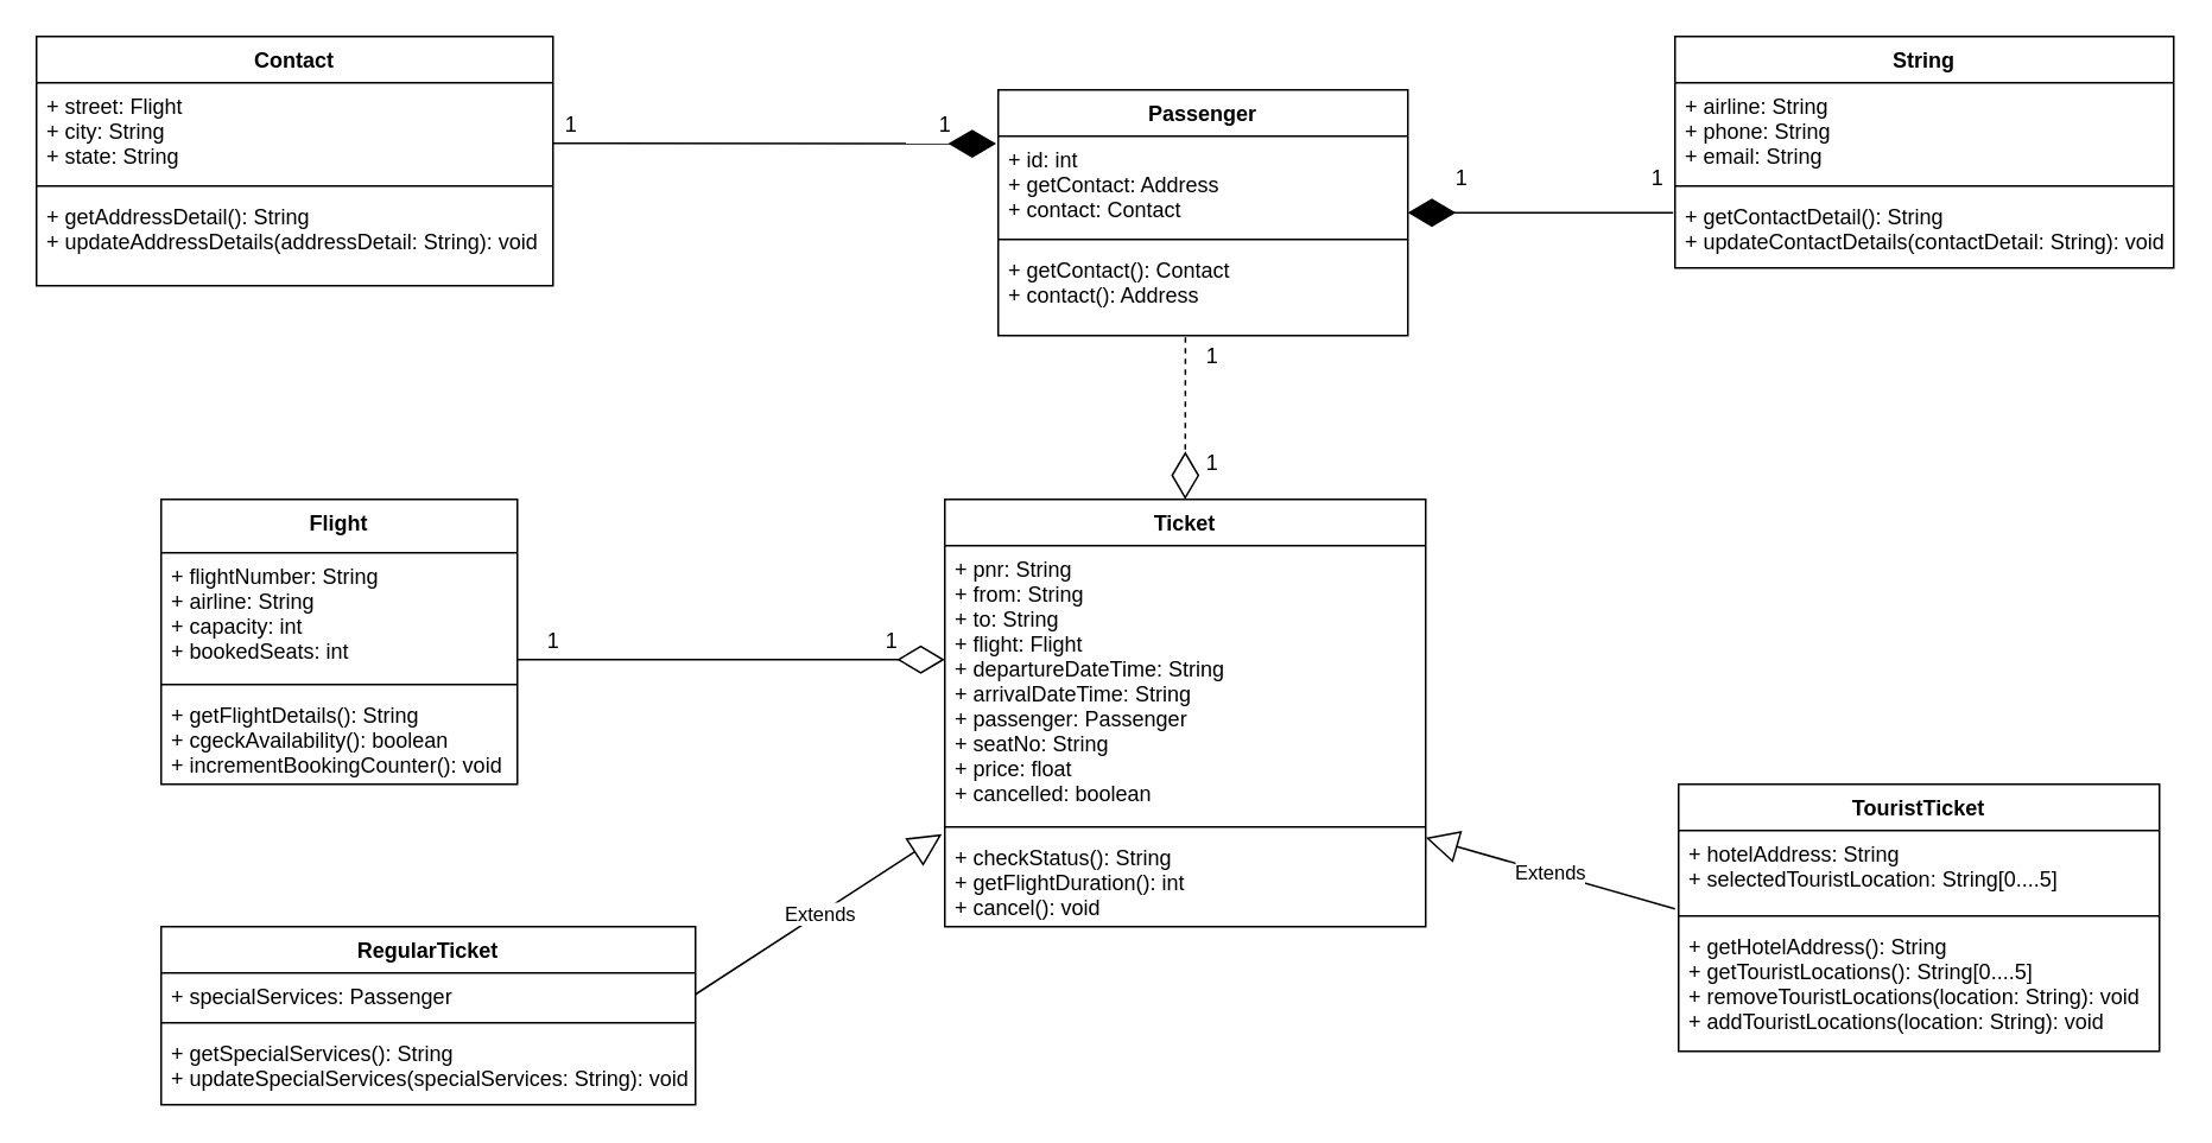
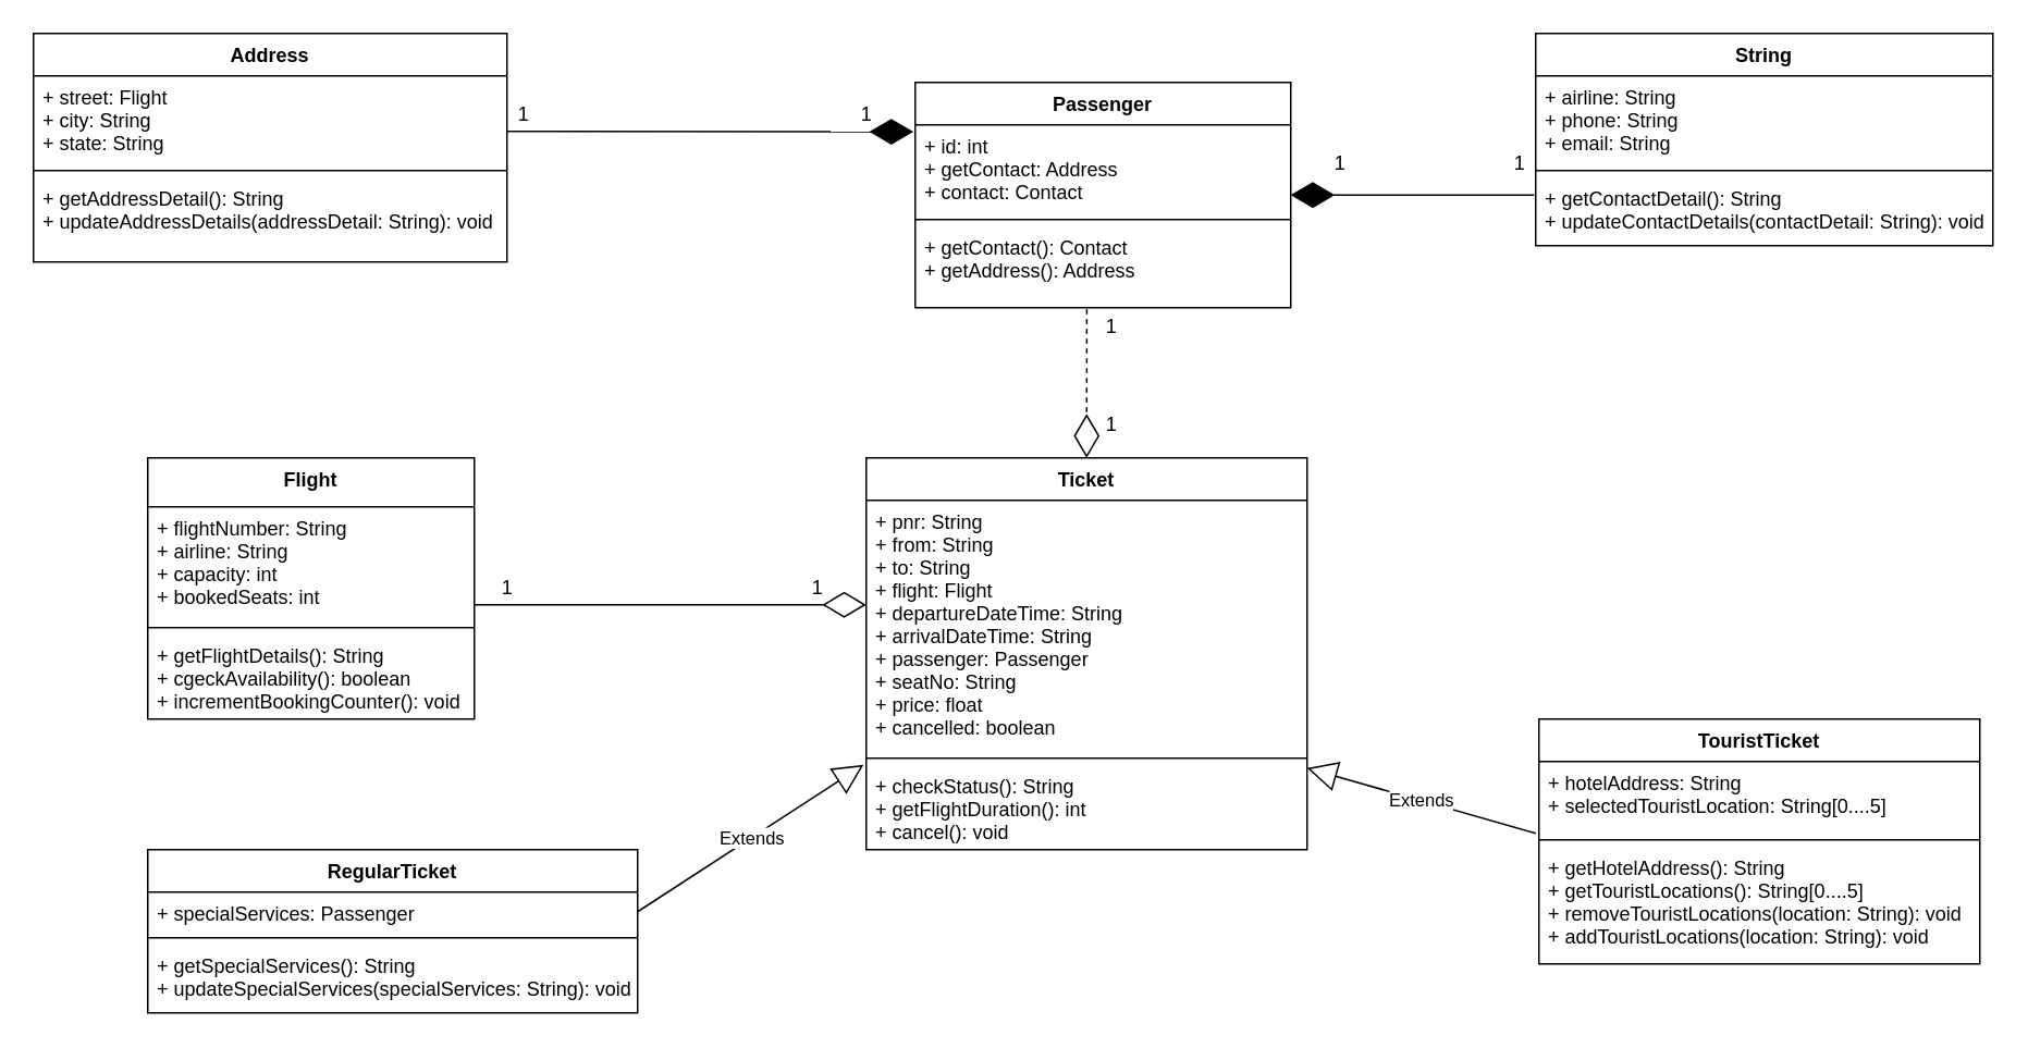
  <mxCell id="0" />
  <mxCell id="1" parent="0" />
- <mxCell id="2" value="Contact" style="swimlane;fontStyle=1;align=center;verticalAlign=top;childLayout=stackLayout;horizontal=1;startSize=26;horizontalStack=0;resizeParent=1;resizeParentMax=0;resizeLast=0;collapsible=1;marginBottom=0;" parent="1" vertex="1"><mxGeometry x="20" y="20" width="290" height="140" as="geometry" /></mxCell>
+ <mxCell id="2" value="Address" style="swimlane;fontStyle=1;align=center;verticalAlign=top;childLayout=stackLayout;horizontal=1;startSize=26;horizontalStack=0;resizeParent=1;resizeParentMax=0;resizeLast=0;collapsible=1;marginBottom=0;" parent="1" vertex="1"><mxGeometry x="20" y="20" width="290" height="140" as="geometry" /></mxCell>
  <mxCell id="3" value="+ street: Flight&#10;+ city: String&#10;+ state: String" style="text;strokeColor=none;fillColor=none;align=left;verticalAlign=top;spacingLeft=4;spacingRight=4;overflow=hidden;rotatable=0;points=[[0,0.5],[1,0.5]];portConstraint=eastwest;" parent="2" vertex="1"><mxGeometry y="26" width="290" height="54" as="geometry" /></mxCell>
  <mxCell id="4" value="" style="line;strokeWidth=1;fillColor=none;align=left;verticalAlign=middle;spacingTop=-1;spacingLeft=3;spacingRight=3;rotatable=0;labelPosition=right;points=[];portConstraint=eastwest;" parent="2" vertex="1"><mxGeometry y="80" width="290" height="8" as="geometry" /></mxCell>
  <mxCell id="5" value="+ getAddressDetail(): String&#10;+ updateAddressDetails(addressDetail: String): void" style="text;strokeColor=none;fillColor=none;align=left;verticalAlign=top;spacingLeft=4;spacingRight=4;overflow=hidden;rotatable=0;points=[[0,0.5],[1,0.5]];portConstraint=eastwest;" parent="2" vertex="1"><mxGeometry y="88" width="290" height="52" as="geometry" /></mxCell>
  <mxCell id="6" value="Passenger" style="swimlane;fontStyle=1;align=center;verticalAlign=top;childLayout=stackLayout;horizontal=1;startSize=26;horizontalStack=0;resizeParent=1;resizeParentMax=0;resizeLast=0;collapsible=1;marginBottom=0;" parent="1" vertex="1"><mxGeometry x="560" y="50" width="230" height="138" as="geometry" /></mxCell>
  <mxCell id="7" value="+ id: int&#10;+ getContact: Address&#10;+ contact: Contact" style="text;strokeColor=none;fillColor=none;align=left;verticalAlign=top;spacingLeft=4;spacingRight=4;overflow=hidden;rotatable=0;points=[[0,0.5],[1,0.5]];portConstraint=eastwest;" parent="6" vertex="1"><mxGeometry y="26" width="230" height="54" as="geometry" /></mxCell>
  <mxCell id="8" value="" style="line;strokeWidth=1;fillColor=none;align=left;verticalAlign=middle;spacingTop=-1;spacingLeft=3;spacingRight=3;rotatable=0;labelPosition=right;points=[];portConstraint=eastwest;" parent="6" vertex="1"><mxGeometry y="80" width="230" height="8" as="geometry" /></mxCell>
- <mxCell id="9" value="+ getContact(): Contact&#10;+ contact(): Address" style="text;strokeColor=none;fillColor=none;align=left;verticalAlign=top;spacingLeft=4;spacingRight=4;overflow=hidden;rotatable=0;points=[[0,0.5],[1,0.5]];portConstraint=eastwest;" parent="6" vertex="1"><mxGeometry y="88" width="230" height="50" as="geometry" /></mxCell>
+ <mxCell id="9" value="+ getContact(): Contact&#10;+ getAddress(): Address" style="text;strokeColor=none;fillColor=none;align=left;verticalAlign=top;spacingLeft=4;spacingRight=4;overflow=hidden;rotatable=0;points=[[0,0.5],[1,0.5]];portConstraint=eastwest;" parent="6" vertex="1"><mxGeometry y="88" width="230" height="50" as="geometry" /></mxCell>
  <mxCell id="10" value="String" style="swimlane;fontStyle=1;align=center;verticalAlign=top;childLayout=stackLayout;horizontal=1;startSize=26;horizontalStack=0;resizeParent=1;resizeParentMax=0;resizeLast=0;collapsible=1;marginBottom=0;" parent="1" vertex="1"><mxGeometry x="940" y="20" width="280" height="130" as="geometry" /></mxCell>
  <mxCell id="11" value="+ airline: String&#10;+ phone: String&#10;+ email: String&#10;" style="text;strokeColor=none;fillColor=none;align=left;verticalAlign=top;spacingLeft=4;spacingRight=4;overflow=hidden;rotatable=0;points=[[0,0.5],[1,0.5]];portConstraint=eastwest;" parent="10" vertex="1"><mxGeometry y="26" width="280" height="54" as="geometry" /></mxCell>
  <mxCell id="12" value="" style="line;strokeWidth=1;fillColor=none;align=left;verticalAlign=middle;spacingTop=-1;spacingLeft=3;spacingRight=3;rotatable=0;labelPosition=right;points=[];portConstraint=eastwest;" parent="10" vertex="1"><mxGeometry y="80" width="280" height="8" as="geometry" /></mxCell>
  <mxCell id="13" value="+ getContactDetail(): String&#10;+ updateContactDetails(contactDetail: String): void" style="text;strokeColor=none;fillColor=none;align=left;verticalAlign=top;spacingLeft=4;spacingRight=4;overflow=hidden;rotatable=0;points=[[0,0.5],[1,0.5]];portConstraint=eastwest;" parent="10" vertex="1"><mxGeometry y="88" width="280" height="42" as="geometry" /></mxCell>
  <mxCell id="14" value="Ticket" style="swimlane;fontStyle=1;align=center;verticalAlign=top;childLayout=stackLayout;horizontal=1;startSize=26;horizontalStack=0;resizeParent=1;resizeParentMax=0;resizeLast=0;collapsible=1;marginBottom=0;" parent="1" vertex="1"><mxGeometry x="530" y="280" width="270" height="240" as="geometry" /></mxCell>
  <mxCell id="15" value="+ pnr: String&#10;+ from: String&#10;+ to: String&#10;+ flight: Flight&#10;+ departureDateTime: String&#10;+ arrivalDateTime: String&#10;+ passenger: Passenger&#10;+ seatNo: String&#10;+ price: float&#10;+ cancelled: boolean&#10;&#10;" style="text;strokeColor=none;fillColor=none;align=left;verticalAlign=top;spacingLeft=4;spacingRight=4;overflow=hidden;rotatable=0;points=[[0,0.5],[1,0.5]];portConstraint=eastwest;" parent="14" vertex="1"><mxGeometry y="26" width="270" height="154" as="geometry" /></mxCell>
  <mxCell id="16" value="" style="line;strokeWidth=1;fillColor=none;align=left;verticalAlign=middle;spacingTop=-1;spacingLeft=3;spacingRight=3;rotatable=0;labelPosition=right;points=[];portConstraint=eastwest;" parent="14" vertex="1"><mxGeometry y="180" width="270" height="8" as="geometry" /></mxCell>
  <mxCell id="17" value="+ checkStatus(): String&#10;+ getFlightDuration(): int&#10;+ cancel(): void" style="text;strokeColor=none;fillColor=none;align=left;verticalAlign=top;spacingLeft=4;spacingRight=4;overflow=hidden;rotatable=0;points=[[0,0.5],[1,0.5]];portConstraint=eastwest;" parent="14" vertex="1"><mxGeometry y="188" width="270" height="52" as="geometry" /></mxCell>
  <mxCell id="18" value="Flight" style="swimlane;fontStyle=1;align=center;verticalAlign=top;childLayout=stackLayout;horizontal=1;startSize=30;horizontalStack=0;resizeParent=1;resizeParentMax=0;resizeLast=0;collapsible=1;marginBottom=0;" parent="1" vertex="1"><mxGeometry x="90" y="280" width="200" height="160" as="geometry" /></mxCell>
  <mxCell id="19" value="+ flightNumber: String&#10;+ airline: String&#10;+ capacity: int&#10;+ bookedSeats: int" style="text;strokeColor=none;fillColor=none;align=left;verticalAlign=top;spacingLeft=4;spacingRight=4;overflow=hidden;rotatable=0;points=[[0,0.5],[1,0.5]];portConstraint=eastwest;" parent="18" vertex="1"><mxGeometry y="30" width="200" height="70" as="geometry" /></mxCell>
  <mxCell id="20" value="" style="line;strokeWidth=1;fillColor=none;align=left;verticalAlign=middle;spacingTop=-1;spacingLeft=3;spacingRight=3;rotatable=0;labelPosition=right;points=[];portConstraint=eastwest;" parent="18" vertex="1"><mxGeometry y="100" width="200" height="8" as="geometry" /></mxCell>
  <mxCell id="21" value="+ getFlightDetails(): String&#10;+ cgeckAvailability(): boolean&#10;+ incrementBookingCounter(): void" style="text;strokeColor=none;fillColor=none;align=left;verticalAlign=top;spacingLeft=4;spacingRight=4;overflow=hidden;rotatable=0;points=[[0,0.5],[1,0.5]];portConstraint=eastwest;" parent="18" vertex="1"><mxGeometry y="108" width="200" height="52" as="geometry" /></mxCell>
  <mxCell id="22" value="RegularTicket" style="swimlane;fontStyle=1;align=center;verticalAlign=top;childLayout=stackLayout;horizontal=1;startSize=26;horizontalStack=0;resizeParent=1;resizeParentMax=0;resizeLast=0;collapsible=1;marginBottom=0;" parent="1" vertex="1"><mxGeometry x="90" y="520" width="300" height="100" as="geometry" /></mxCell>
  <mxCell id="23" value="+ specialServices: Passenger" style="text;strokeColor=none;fillColor=none;align=left;verticalAlign=top;spacingLeft=4;spacingRight=4;overflow=hidden;rotatable=0;points=[[0,0.5],[1,0.5]];portConstraint=eastwest;" parent="22" vertex="1"><mxGeometry y="26" width="300" height="24" as="geometry" /></mxCell>
  <mxCell id="24" value="" style="line;strokeWidth=1;fillColor=none;align=left;verticalAlign=middle;spacingTop=-1;spacingLeft=3;spacingRight=3;rotatable=0;labelPosition=right;points=[];portConstraint=eastwest;" parent="22" vertex="1"><mxGeometry y="50" width="300" height="8" as="geometry" /></mxCell>
  <mxCell id="25" value="+ getSpecialServices(): String&#10;+ updateSpecialServices(specialServices: String): void" style="text;strokeColor=none;fillColor=none;align=left;verticalAlign=top;spacingLeft=4;spacingRight=4;overflow=hidden;rotatable=0;points=[[0,0.5],[1,0.5]];portConstraint=eastwest;" parent="22" vertex="1"><mxGeometry y="58" width="300" height="42" as="geometry" /></mxCell>
  <mxCell id="26" value="TouristTicket" style="swimlane;fontStyle=1;align=center;verticalAlign=top;childLayout=stackLayout;horizontal=1;startSize=26;horizontalStack=0;resizeParent=1;resizeParentMax=0;resizeLast=0;collapsible=1;marginBottom=0;" parent="1" vertex="1"><mxGeometry x="942" y="440" width="270" height="150" as="geometry" /></mxCell>
  <mxCell id="27" value="+ hotelAddress: String&#10;+ selectedTouristLocation: String[0....5]" style="text;strokeColor=none;fillColor=none;align=left;verticalAlign=top;spacingLeft=4;spacingRight=4;overflow=hidden;rotatable=0;points=[[0,0.5],[1,0.5]];portConstraint=eastwest;" parent="26" vertex="1"><mxGeometry y="26" width="270" height="44" as="geometry" /></mxCell>
  <mxCell id="28" value="" style="line;strokeWidth=1;fillColor=none;align=left;verticalAlign=middle;spacingTop=-1;spacingLeft=3;spacingRight=3;rotatable=0;labelPosition=right;points=[];portConstraint=eastwest;" parent="26" vertex="1"><mxGeometry y="70" width="270" height="8" as="geometry" /></mxCell>
  <mxCell id="29" value="+ getHotelAddress(): String&#10;+ getTouristLocations(): String[0....5]&#10;+ removeTouristLocations(location: String): void&#10;+ addTouristLocations(location: String): void" style="text;strokeColor=none;fillColor=none;align=left;verticalAlign=top;spacingLeft=4;spacingRight=4;overflow=hidden;rotatable=0;points=[[0,0.5],[1,0.5]];portConstraint=eastwest;" parent="26" vertex="1"><mxGeometry y="78" width="270" height="72" as="geometry" /></mxCell>
  <mxCell id="30" value="" style="endArrow=diamondThin;endFill=0;endSize=24;html=1;rounded=0;" parent="1" edge="1"><mxGeometry width="160" relative="1" as="geometry"><mxPoint x="290" y="370" as="sourcePoint" /><mxPoint x="530" y="370" as="targetPoint" /><Array as="points" /></mxGeometry></mxCell>
  <mxCell id="31" value="1" style="text;html=1;align=center;verticalAlign=middle;resizable=0;points=[];autosize=1;strokeColor=none;fillColor=none;" parent="1" vertex="1"><mxGeometry x="300" y="350" width="20" height="20" as="geometry" /></mxCell>
  <mxCell id="32" value="1" style="text;html=1;align=center;verticalAlign=middle;resizable=0;points=[];autosize=1;strokeColor=none;fillColor=none;" parent="1" vertex="1"><mxGeometry x="490" y="350" width="20" height="20" as="geometry" /></mxCell>
  <mxCell id="33" value="" style="endArrow=diamondThin;endFill=0;endSize=24;html=1;rounded=0;entryX=0.5;entryY=0;entryDx=0;entryDy=0;exitX=0.457;exitY=1.02;exitDx=0;exitDy=0;exitPerimeter=0;dashed=1;" parent="1" source="9" target="14" edge="1"><mxGeometry width="160" relative="1" as="geometry"><mxPoint x="665" y="200" as="sourcePoint" /><mxPoint x="745" y="230" as="targetPoint" /></mxGeometry></mxCell>
  <mxCell id="34" value="1" style="text;html=1;align=center;verticalAlign=middle;resizable=0;points=[];autosize=1;strokeColor=none;fillColor=none;" parent="1" vertex="1"><mxGeometry x="670" y="190" width="20" height="20" as="geometry" /></mxCell>
  <mxCell id="35" value="1" style="text;html=1;align=center;verticalAlign=middle;resizable=0;points=[];autosize=1;strokeColor=none;fillColor=none;" parent="1" vertex="1"><mxGeometry x="670" y="250" width="20" height="20" as="geometry" /></mxCell>
  <mxCell id="36" value="" style="endArrow=diamondThin;endFill=1;endSize=24;html=1;rounded=0;entryX=-0.005;entryY=0.078;entryDx=0;entryDy=0;entryPerimeter=0;" parent="1" target="7" edge="1"><mxGeometry width="160" relative="1" as="geometry"><mxPoint x="310" y="80" as="sourcePoint" /><mxPoint x="470" y="80" as="targetPoint" /></mxGeometry></mxCell>
  <mxCell id="37" value="" style="endArrow=diamondThin;endFill=1;endSize=24;html=1;rounded=0;" parent="1" edge="1"><mxGeometry width="160" relative="1" as="geometry"><mxPoint x="939" y="119" as="sourcePoint" /><mxPoint x="790" y="119" as="targetPoint" /></mxGeometry></mxCell>
  <mxCell id="38" value="1" style="text;html=1;align=center;verticalAlign=middle;resizable=0;points=[];autosize=1;strokeColor=none;fillColor=none;" parent="1" vertex="1"><mxGeometry x="310" y="60" width="20" height="20" as="geometry" /></mxCell>
  <mxCell id="39" value="1" style="text;html=1;align=center;verticalAlign=middle;resizable=0;points=[];autosize=1;strokeColor=none;fillColor=none;" parent="1" vertex="1"><mxGeometry x="520" y="60" width="20" height="20" as="geometry" /></mxCell>
  <mxCell id="40" value="1" style="text;html=1;align=center;verticalAlign=middle;resizable=0;points=[];autosize=1;strokeColor=none;fillColor=none;" parent="1" vertex="1"><mxGeometry x="810" y="90" width="20" height="20" as="geometry" /></mxCell>
  <mxCell id="41" value="1" style="text;html=1;align=center;verticalAlign=middle;resizable=0;points=[];autosize=1;strokeColor=none;fillColor=none;" parent="1" vertex="1"><mxGeometry x="920" y="90" width="20" height="20" as="geometry" /></mxCell>
  <mxCell id="42" value="Extends" style="endArrow=block;endSize=16;endFill=0;html=1;rounded=0;exitX=1;exitY=0.5;exitDx=0;exitDy=0;entryX=-0.006;entryY=0.001;entryDx=0;entryDy=0;entryPerimeter=0;" parent="1" source="23" target="17" edge="1"><mxGeometry width="160" relative="1" as="geometry"><mxPoint x="550" y="290" as="sourcePoint" /><mxPoint x="520" y="440" as="targetPoint" /></mxGeometry></mxCell>
  <mxCell id="43" value="Extends" style="endArrow=block;endSize=16;endFill=0;html=1;rounded=0;" parent="1" edge="1"><mxGeometry width="160" relative="1" as="geometry"><mxPoint x="940" y="510" as="sourcePoint" /><mxPoint x="800" y="470" as="targetPoint" /></mxGeometry></mxCell>
